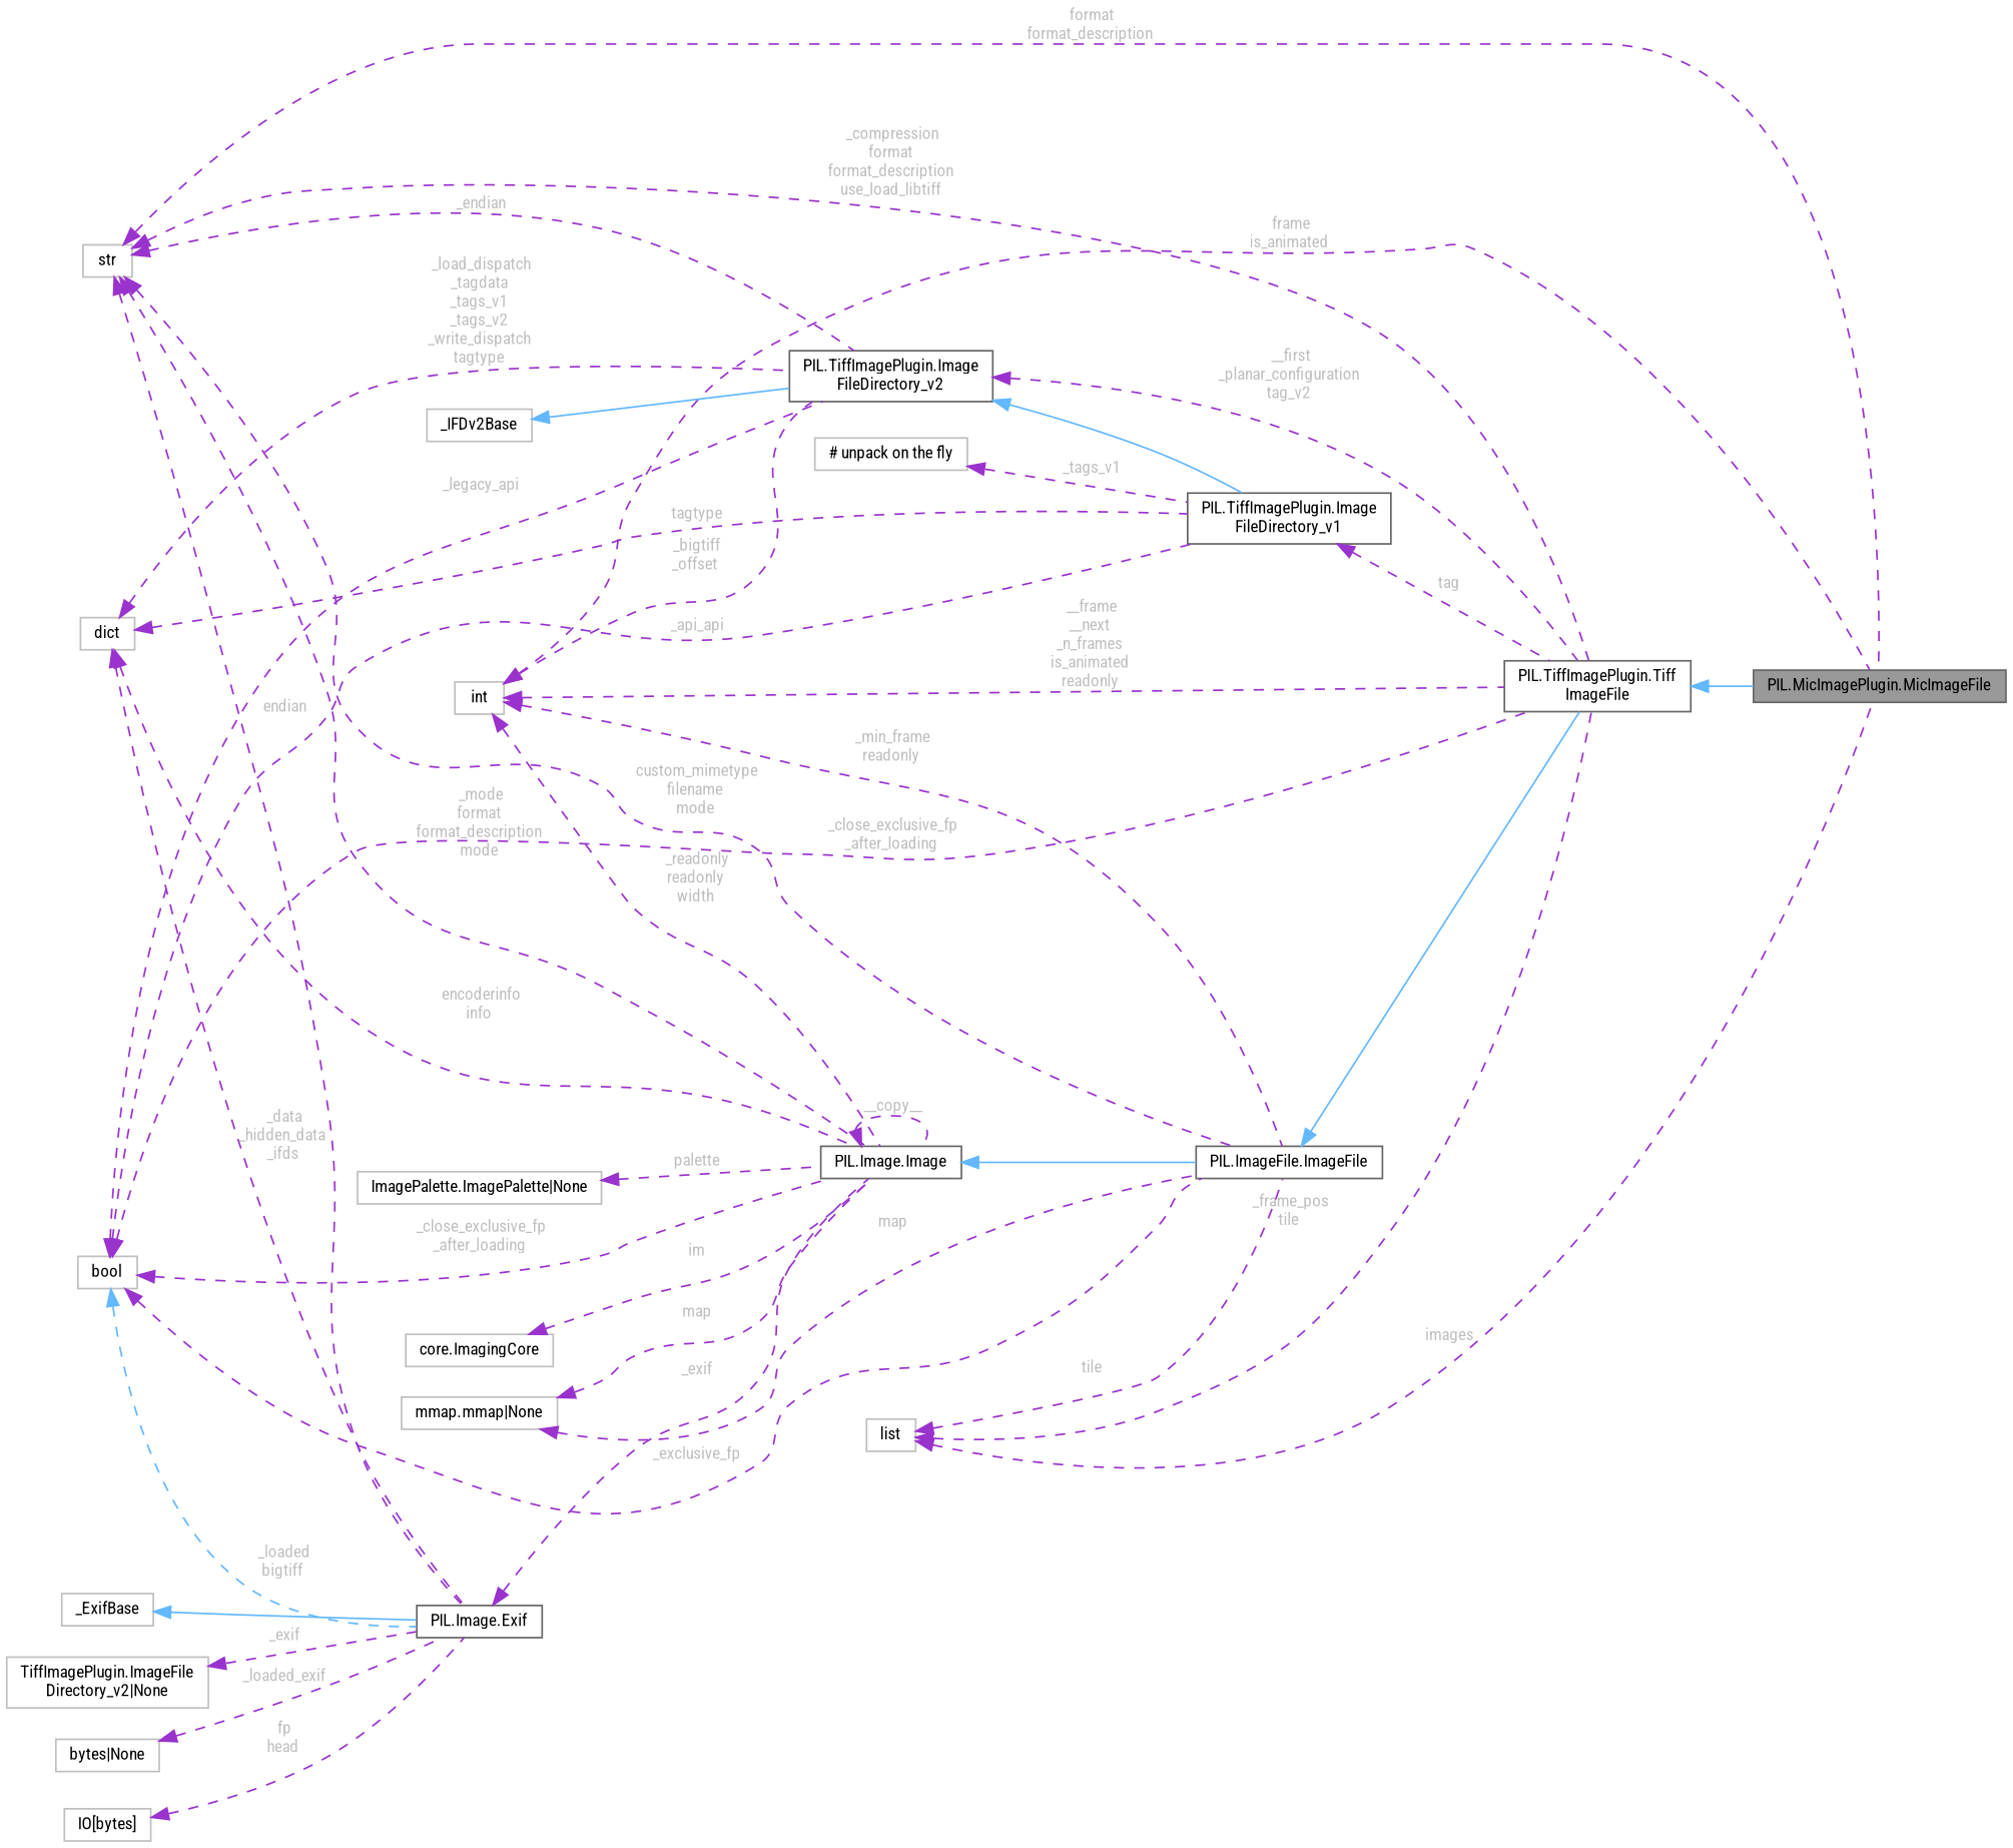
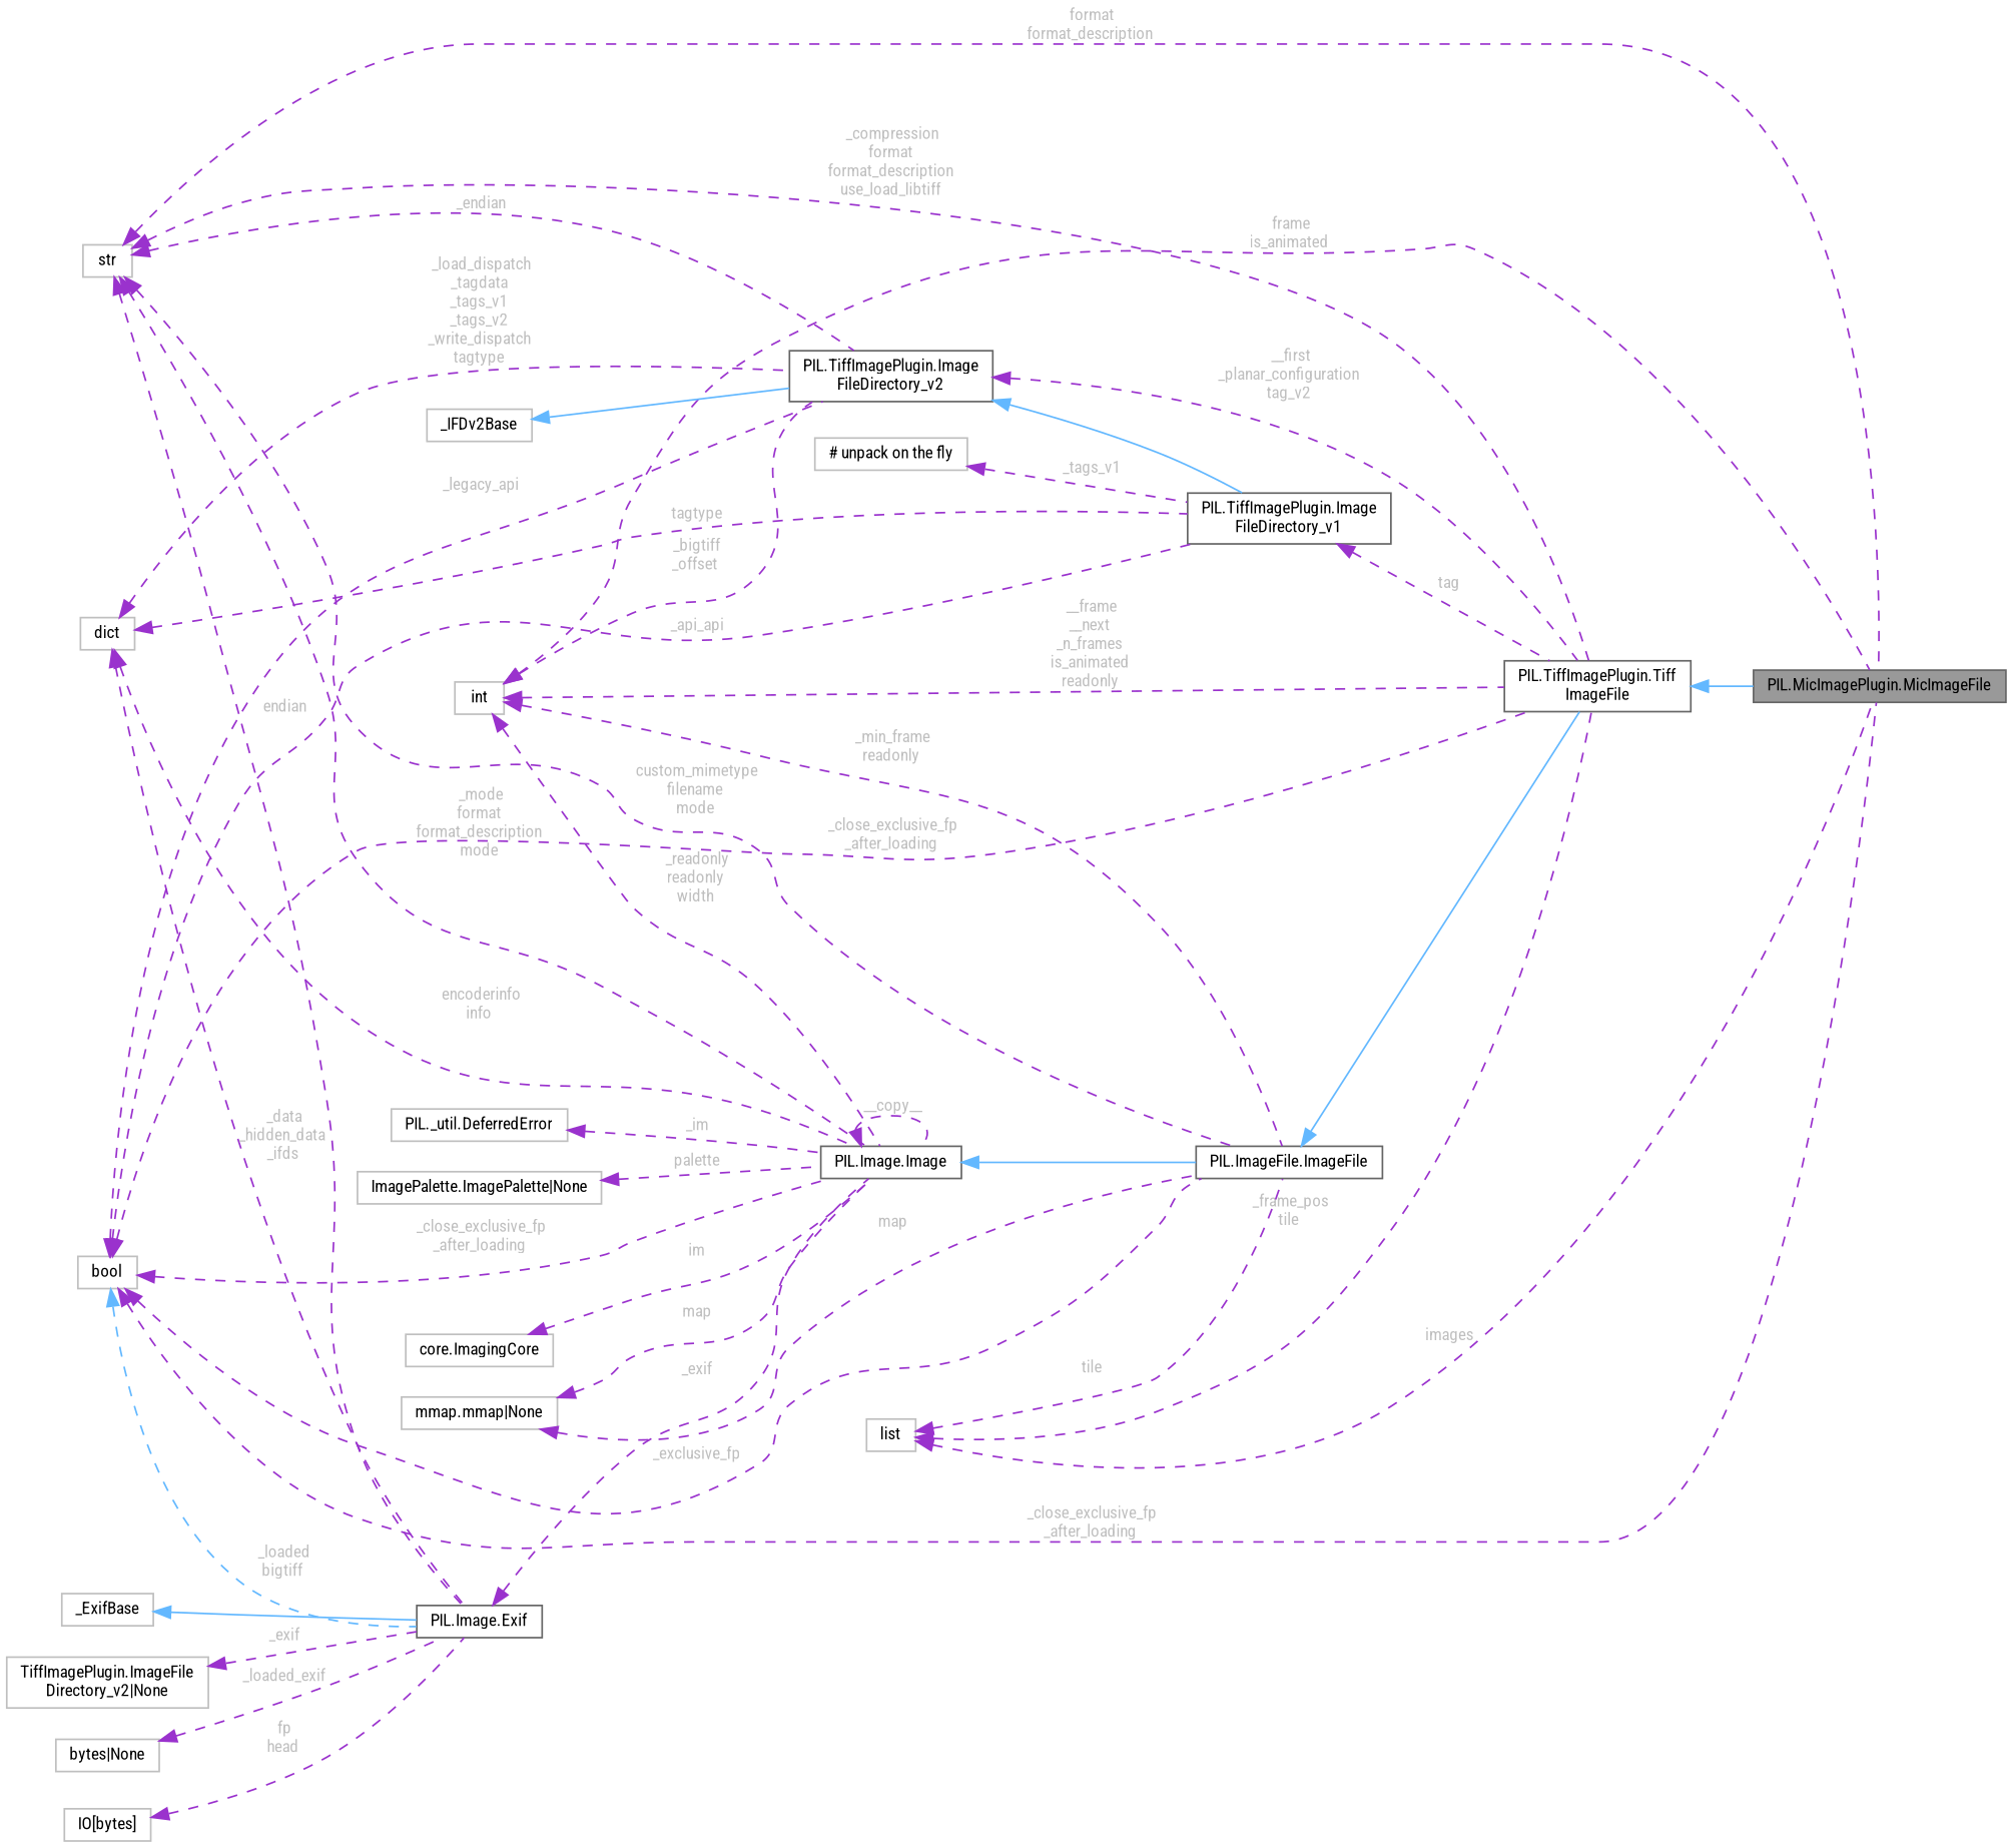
  digraph {
    fontname="Roboto Condensed"
    rankdir=LR
    node [color=grey75 fillcolor=white fontname="Roboto Condensed" fontsize=10 shape=box style=filled]
    edge [color=darkorchid3 dir=back fontname="Roboto Condensed" fontsize=10 labelfontname=Helvetica labelfontsize=10 style=dashed fontcolor=grey]
    n1 [color=gray40 fillcolor=grey60 fontcolor=black height=0.2 label="PIL.MicImagePlugin.MicImageFile" width=0.4]
    n2 [color=gray40 height=0.2 label="PIL.TiffImagePlugin.Tiff\lImageFile" width=0.4]
    n3 [color=gray40 height=0.2 label="PIL.ImageFile.ImageFile" width=0.4]
    n4 [color=gray40 height=0.2 label="PIL.Image.Image" width=0.4]
    n5 [height=0.2 label=str width=0.4]
    n6 [color=gray40 height=0.2 label="PIL.Image.Exif" width=0.4]
    n7 [color=gray40 height=0.2 label="PIL.TiffImagePlugin.Image\lFileDirectory_v2" width=0.4]
    n8 [color=gray40 height=0.2 label="PIL.TiffImagePlugin.Image\lFileDirectory_v1" width=0.4]
    n9 [height=0.2 label=bool width=0.4]
+   n10 [height=0.2 label="PIL._util.DeferredError" width=0.4]
    n11 [height=0.2 label="ImagePalette.ImagePalette\|None" width=0.4]
    n12 [height=0.2 label=dict width=0.4]
    n13 [height=0.2 label=int width=0.4]
    n14 [height=0.2 label=_ExifBase width=0.4]
    n15 [height=0.2 label="TiffImagePlugin.ImageFile\lDirectory_v2\|None" width=0.4]
    n16 [height=0.2 label="bytes\|None" width=0.4]
    n17 [height=0.2 label="IO[bytes]" width=0.4]
    n18 [height=0.2 label="mmap.mmap\|None" width=0.4]
    n19 [height=0.2 label="core.ImagingCore" width=0.4]
    n20 [height=0.2 label=list width=0.4]
    n21 [height=0.2 label=_IFDv2Base width=0.4]
    n22 [height=0.2 label="# unpack on the fly" width=0.4]
    n2 -> n1 [color=steelblue1 style=solid fontcolor=""]
    n3 -> n2 [color=steelblue1 style=solid fontcolor=""]
    n4 -> n3 [color=steelblue1 style=solid fontcolor=""]
    n4 -> n4 [label=" __copy__"]
    n5 -> n1 [label=" format\nformat_description"]
    n5 -> n2 [label=" _compression\nformat\nformat_description\nuse_load_libtiff"]
    n5 -> n3 [label=" custom_mimetype\nfilename\nmode"]
    n5 -> n4 [label=" _mode\nformat\nformat_description\nmode"]
    n5 -> n6 [label=" endian"]
    n5 -> n7 [label=" _endian"]
    n6 -> n4 [label=" _exif"]
    n7 -> n2 [label=" __first\n_planar_configuration\ntag_v2"]
    n7 -> n8 [color=steelblue1 style=solid fontcolor=""]
    n8 -> n2 [label=" tag"]
+   n9 -> n1 [label=" _close_exclusive_fp\l_after_loading"]
    n9 -> n2 [label=" _close_exclusive_fp\l_after_loading"]
    n9 -> n3 [label=" _exclusive_fp"]
    n9 -> n4 [label=" _close_exclusive_fp\l_after_loading"]
    n9 -> n6 [color=steelblue1 label=" _loaded\nbigtiff"]
    n9 -> n7 [label=" _legacy_api"]
    n9 -> n8 [label=" _api_api"]
+   n10 -> n4 [label=" _im"]
    n11 -> n4 [label=" palette"]
    n12 -> n4 [label=" encoderinfo\ninfo"]
    n12 -> n6 [label=" _data\n_hidden_data\n_ifds"]
    n12 -> n7 [label=" _load_dispatch\n_tagdata\n_tags_v1\n_tags_v2\n_write_dispatch\ntagtype"]
    n12 -> n8 [label=" tagtype"]
    n13 -> n1 [label=" frame\nis_animated"]
    n13 -> n2 [label=" __frame\n__next\n_n_frames\nis_animated\nreadonly"]
    n13 -> n3 [label=" _min_frame\nreadonly"]
    n13 -> n4 [label=" _readonly\nreadonly\nwidth"]
    n13 -> n7 [label=" _bigtiff\n_offset"]
    n14 -> n6 [color=steelblue1 style=solid fontcolor=""]
    n15 -> n6 [label=" _exif"]
    n16 -> n6 [label=" _loaded_exif"]
    n17 -> n6 [label=" fp\nhead"]
    n18 -> n3 [label=" map"]
    n18 -> n4 [label=" map"]
    n19 -> n4 [label=" im"]
    n20 -> n1 [label=" images"]
    n20 -> n2 [label=" _frame_pos\ntile"]
    n20 -> n3 [label=" tile"]
    n21 -> n7 [color=steelblue1 style=solid fontcolor=""]
    n22 -> n8 [label=" _tags_v1"]
  }
